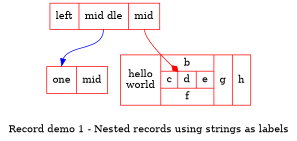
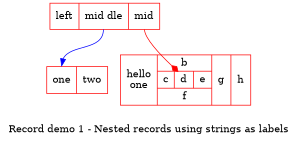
  digraph {
    label="Record demo 1 - Nested records using strings as labels"
    node [color=red shape=record]
    n1 [label="<f0> left|<f1> mid dle|<f2> mid"]
-   n2 [label="<f0> one|<f1> mid"]
-   n3 [label="hello\nworld |{ b |{c|<here> d|e}| f}| g | h"]
+   n2 [label="<f0> one|<f1> two"]
+   n3 [label="hello\none |{ b |{c|<here> d|e}| f}| g | h"]
    n1 -> n2 [arrowhead=normal color=blue headport=f0 tailport=f1]
    n1 -> n3 [arrowhead=diamond color=red headport=here tailport=f2]
  }
